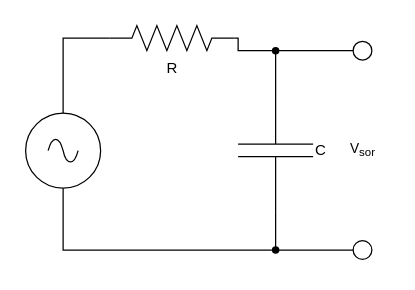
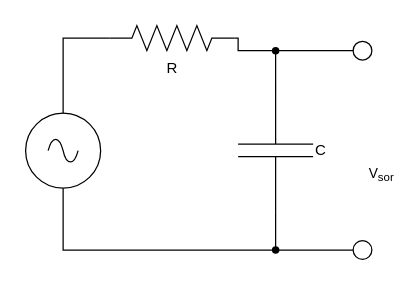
  <mxCell id="0" />
  <mxCell id="1" parent="0" />
  <mxCell id="2" value="" style="pointerEvents=1;verticalLabelPosition=bottom;shadow=0;dashed=0;align=center;html=1;verticalAlign=top;shape=mxgraph.electrical.signal_sources.source;aspect=fixed;points=[[0.5,0,0],[1,0.5,0],[0.5,1,0],[0,0.5,0]];elSignalType=ac;convertToSvg=1;" vertex="1" parent="1"><mxGeometry x="20" y="90" width="60" height="60" as="geometry" /></mxCell>
  <mxCell id="3" value="R" style="pointerEvents=1;verticalLabelPosition=bottom;shadow=0;dashed=0;align=center;html=1;verticalAlign=top;shape=mxgraph.electrical.resistors.resistor_2;convertToSvg=1;" vertex="1" parent="1"><mxGeometry x="87" y="20" width="100" height="20" as="geometry" /></mxCell>
  <mxCell id="4" value="" style="edgeStyle=orthogonalEdgeStyle;shape=connector;rounded=0;orthogonalLoop=1;jettySize=auto;html=1;strokeColor=default;align=center;verticalAlign=middle;fontFamily=Helvetica;fontSize=11;fontColor=default;labelBackgroundColor=default;endArrow=none;endFill=0;" edge="1" parent="1" source="5" target="10"><mxGeometry relative="1" as="geometry" /></mxCell>
  <mxCell id="5" value="C" style="pointerEvents=1;verticalLabelPosition=bottom;shadow=0;dashed=0;align=left;html=1;verticalAlign=middle;shape=mxgraph.electrical.capacitors.capacitor_1;rotation=90;horizontal=0;convertToSvg=1;" vertex="1" parent="1"><mxGeometry x="170" y="89.78" width="100" height="60" as="geometry" /></mxCell>
  <mxCell id="6" style="edgeStyle=orthogonalEdgeStyle;shape=connector;rounded=0;orthogonalLoop=1;jettySize=auto;html=1;exitX=0;exitY=0.5;exitDx=0;exitDy=0;exitPerimeter=0;entryX=0.5;entryY=0;entryDx=0;entryDy=0;entryPerimeter=0;strokeColor=default;align=center;verticalAlign=middle;fontFamily=Helvetica;fontSize=11;fontColor=default;labelBackgroundColor=default;endArrow=none;endFill=0;convertToSvg=1;" edge="1" parent="1" source="3" target="2"><mxGeometry relative="1" as="geometry" /></mxCell>
  <mxCell id="7" value="" style="verticalLabelPosition=bottom;shadow=0;dashed=0;align=center;html=1;verticalAlign=top;strokeWidth=1;shape=ellipse;perimeter=ellipsePerimeter;" vertex="1" parent="1"><mxGeometry x="282" y="32.5" width="15" height="15" as="geometry" /></mxCell>
  <mxCell id="8" style="edgeStyle=orthogonalEdgeStyle;shape=connector;rounded=0;orthogonalLoop=1;jettySize=auto;html=1;exitX=0;exitY=0.5;exitDx=0;exitDy=0;strokeColor=default;align=center;verticalAlign=middle;fontFamily=Helvetica;fontSize=11;fontColor=default;labelBackgroundColor=default;endArrow=none;endFill=0;entryX=0.5;entryY=1;entryDx=0;entryDy=0;entryPerimeter=0;" edge="1" parent="1" source="9" target="2"><mxGeometry relative="1" as="geometry" /></mxCell>
  <mxCell id="9" value="" style="verticalLabelPosition=bottom;shadow=0;dashed=0;align=center;html=1;verticalAlign=top;strokeWidth=1;shape=ellipse;perimeter=ellipsePerimeter;" vertex="1" parent="1"><mxGeometry x="282" y="192" width="15" height="15" as="geometry" /></mxCell>
  <mxCell id="10" value="" style="shape=waypoint;sketch=0;size=6;pointerEvents=1;points=[];fillColor=default;resizable=0;rotatable=0;perimeter=centerPerimeter;snapToPoint=1;align=left;shadow=0;dashed=0;horizontal=0;" vertex="1" parent="1"><mxGeometry x="210" y="189.5" width="20" height="20" as="geometry" /></mxCell>
  <mxCell id="11" value="" style="edgeStyle=orthogonalEdgeStyle;shape=connector;rounded=0;orthogonalLoop=1;jettySize=auto;html=1;strokeColor=default;align=center;verticalAlign=middle;fontFamily=Helvetica;fontSize=11;fontColor=default;labelBackgroundColor=default;endArrow=none;endFill=0;" edge="1" parent="1" source="14" target="3"><mxGeometry relative="1" as="geometry" /></mxCell>
  <mxCell id="12" value="" style="edgeStyle=orthogonalEdgeStyle;shape=connector;rounded=0;orthogonalLoop=1;jettySize=auto;html=1;strokeColor=default;align=center;verticalAlign=middle;fontFamily=Helvetica;fontSize=11;fontColor=default;labelBackgroundColor=default;endArrow=none;endFill=0;" edge="1" parent="1" source="14" target="7"><mxGeometry relative="1" as="geometry" /></mxCell>
  <mxCell id="13" value="" style="edgeStyle=orthogonalEdgeStyle;shape=connector;rounded=0;orthogonalLoop=1;jettySize=auto;html=1;strokeColor=default;align=center;verticalAlign=middle;fontFamily=Helvetica;fontSize=11;fontColor=default;labelBackgroundColor=default;endArrow=none;endFill=0;" edge="1" parent="1" source="14" target="5"><mxGeometry relative="1" as="geometry" /></mxCell>
  <mxCell id="14" value="" style="shape=waypoint;sketch=0;fillStyle=solid;size=6;pointerEvents=1;points=[];fillColor=none;resizable=0;rotatable=0;perimeter=centerPerimeter;snapToPoint=1;fontFamily=Helvetica;fontSize=11;fontColor=default;labelBackgroundColor=default;" vertex="1" parent="1"><mxGeometry x="210" y="30" width="20" height="20" as="geometry" /></mxCell>
- <mxCell id="15" value="V&lt;sub&gt;sor&lt;/sub&gt;" style="text;html=1;whiteSpace=wrap;strokeColor=none;fillColor=none;align=center;verticalAlign=middle;rounded=0;fontFamily=Helvetica;fontSize=11;fontColor=default;labelBackgroundColor=default;" vertex="1" parent="1"><mxGeometry x="270" y="105" width="40" height="30" as="geometry" /></mxCell>
+ <mxCell id="15" value="V&lt;sub&gt;sor&lt;/sub&gt;" style="text;html=1;whiteSpace=wrap;strokeColor=none;fillColor=none;align=center;verticalAlign=middle;rounded=0;fontFamily=Helvetica;fontSize=11;fontColor=default;labelBackgroundColor=default;" vertex="1" parent="1"><mxGeometry x="285" y="125" width="40" height="30" as="geometry" /></mxCell>
